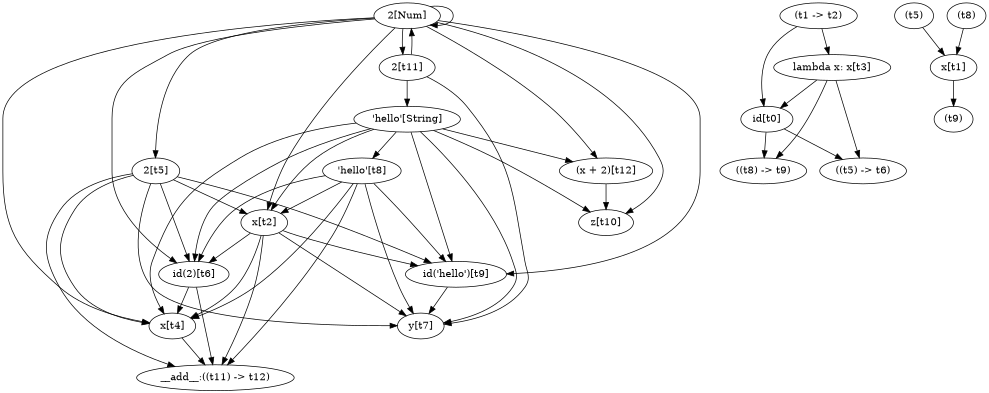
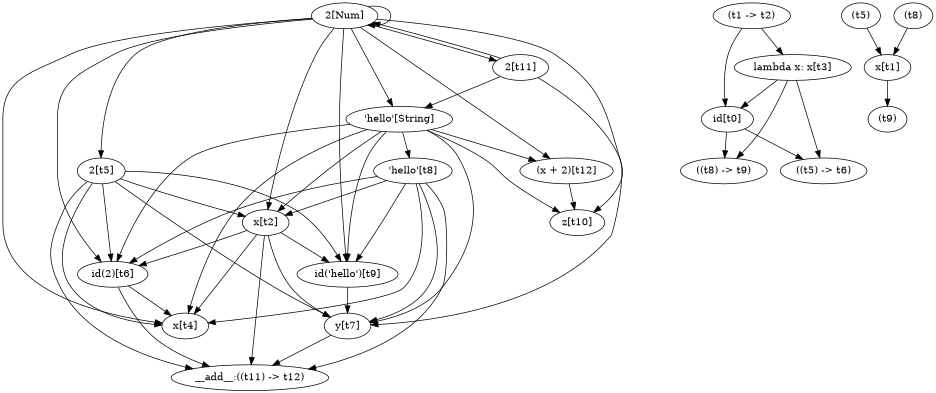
  digraph {
    "2[Num]"
    "2[t5]"
    "x[t4]"
    "id(2)[t6]"
    "x[t2]"
    "'hello'[String]"
    "id('hello')[t9]"
    "(x + 2)[t12]"
    "z[t10]"
    "2[t11]"
    "y[t7]"
    "__add__:((t11) -> t12)"
    "'hello'[t8]"
    "lambda x: x[t3]"
    "((t8) -> t9)"
    "id[t0]"
    "((t5) -> t6)"
    "(t1 -> t2)"
    "(t5)"
    "x[t1]"
    n21 [label="(t9)"]
    "(t8)"
    "2[Num]" -> "2[Num]"
    "2[Num]" -> "2[t5]"
    "2[Num]" -> "x[t4]"
    "2[Num]" -> "id(2)[t6]"
    "2[Num]" -> "x[t2]"
+   "2[Num]" -> "'hello'[String]"
    "2[Num]" -> "id('hello')[t9]"
    "2[Num]" -> "(x + 2)[t12]"
    "2[Num]" -> "z[t10]"
    "2[Num]" -> "2[t11]"
    "2[t5]" -> "x[t4]"
    "2[t5]" -> "id(2)[t6]"
    "2[t5]" -> "x[t2]"
    "2[t5]" -> "id('hello')[t9]"
    "2[t5]" -> "y[t7]"
    "2[t5]" -> "__add__:((t11) -> t12)"
-   "x[t4]" -> "__add__:((t11) -> t12)"
+   "y[t7]" -> "__add__:((t11) -> t12)"
    "id(2)[t6]" -> "x[t4]"
    "id(2)[t6]" -> "__add__:((t11) -> t12)"
    "x[t2]" -> "x[t4]"
    "x[t2]" -> "id(2)[t6]"
    "x[t2]" -> "id('hello')[t9]"
    "x[t2]" -> "y[t7]"
    "x[t2]" -> "__add__:((t11) -> t12)"
    "'hello'[String]" -> "x[t4]"
    "'hello'[String]" -> "id(2)[t6]"
    "'hello'[String]" -> "x[t2]"
    "'hello'[String]" -> "id('hello')[t9]"
    "'hello'[String]" -> "(x + 2)[t12]"
    "'hello'[String]" -> "z[t10]"
    "'hello'[String]" -> "y[t7]"
    "'hello'[String]" -> "'hello'[t8]"
    "id('hello')[t9]" -> "y[t7]"
    "(x + 2)[t12]" -> "z[t10]"
    "2[t11]" -> "2[Num]"
    "2[t11]" -> "'hello'[String]"
    "2[t11]" -> "y[t7]"
    "'hello'[t8]" -> "x[t4]"
    "'hello'[t8]" -> "id(2)[t6]"
    "'hello'[t8]" -> "x[t2]"
    "'hello'[t8]" -> "id('hello')[t9]"
    "'hello'[t8]" -> "y[t7]"
    "'hello'[t8]" -> "__add__:((t11) -> t12)"
    "lambda x: x[t3]" -> "((t8) -> t9)"
    "lambda x: x[t3]" -> "id[t0]"
    "lambda x: x[t3]" -> "((t5) -> t6)"
    "id[t0]" -> "((t8) -> t9)"
    "id[t0]" -> "((t5) -> t6)"
    "(t1 -> t2)" -> "lambda x: x[t3]"
    "(t1 -> t2)" -> "id[t0]"
    "(t5)" -> "x[t1]"
    "x[t1]" -> n21
    "(t8)" -> "x[t1]"
  }
